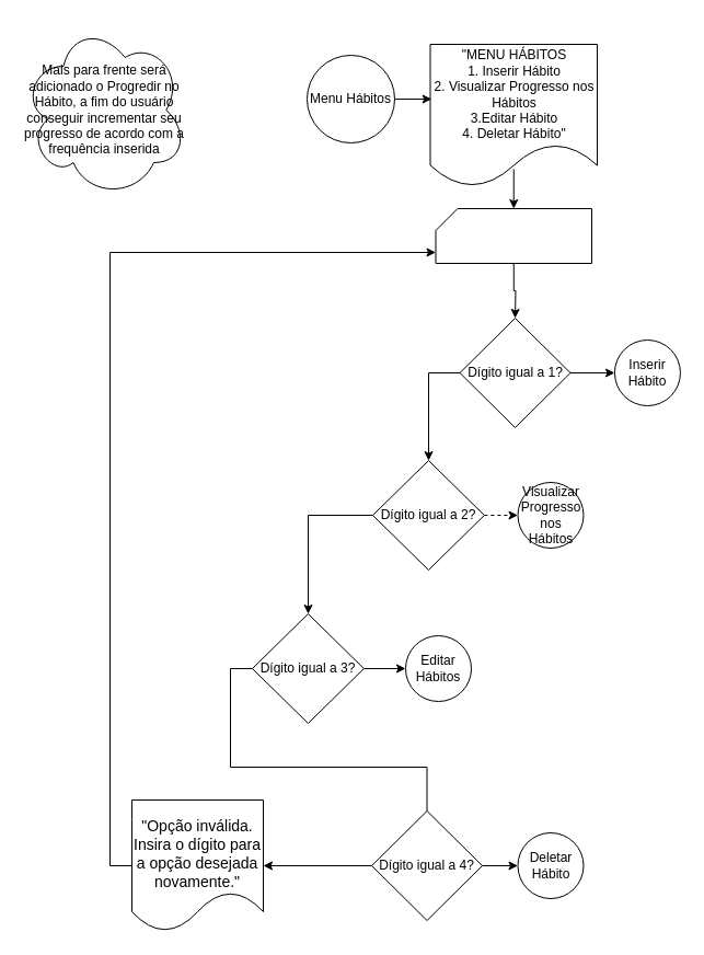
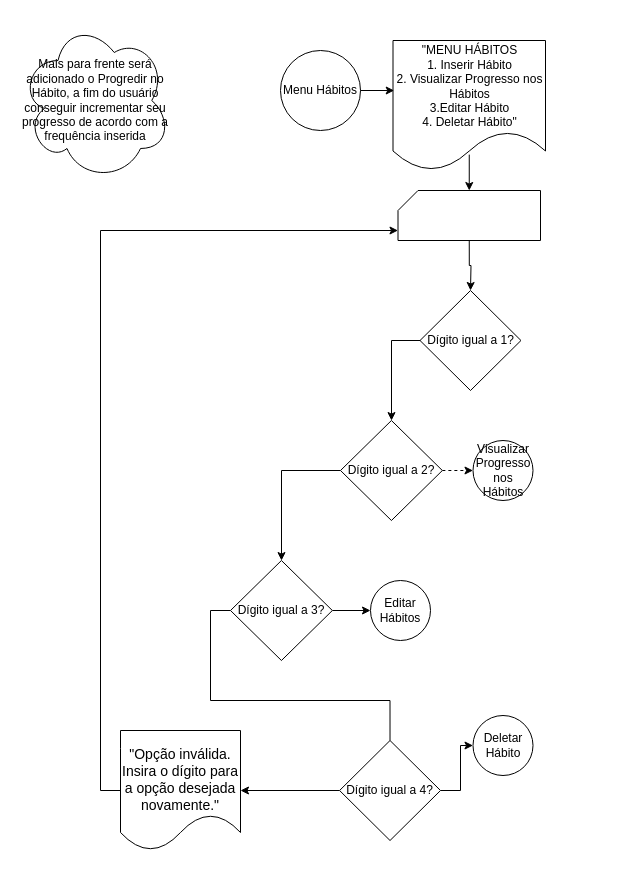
  <mxCell id="0" />
  <mxCell id="1" parent="0" />
  <mxCell id="2" value="&lt;font style=&quot;font-size: 12px;&quot;&gt;Menu Hábitos&lt;/font&gt;" style="ellipse;whiteSpace=wrap;html=1;" parent="1" vertex="1"><mxGeometry x="280" y="50" width="80" height="80" as="geometry" /></mxCell>
  <mxCell id="3" value="&quot;MENU HÁBITOS&lt;div&gt;1. Inserir Hábito&lt;div&gt;2. Visualizar&amp;nbsp;&lt;span style=&quot;background-color: transparent; color: light-dark(rgb(0, 0, 0), rgb(255, 255, 255));&quot;&gt;Progresso nos Hábitos&lt;/span&gt;&lt;/div&gt;&lt;div&gt;3.Editar Hábito&lt;/div&gt;&lt;div&gt;4.&amp;nbsp;&lt;span style=&quot;background-color: transparent; color: light-dark(rgb(0, 0, 0), rgb(255, 255, 255));&quot;&gt;Deletar Hábito&quot;&lt;/span&gt;&lt;/div&gt;&lt;/div&gt;" style="shape=document;whiteSpace=wrap;html=1;boundedLbl=1;" parent="1" vertex="1"><mxGeometry x="392.5" y="40" width="152.5" height="130" as="geometry" /></mxCell>
  <mxCell id="4" style="edgeStyle=orthogonalEdgeStyle;rounded=0;orthogonalLoop=1;jettySize=auto;html=1;exitX=0.5;exitY=1;exitDx=0;exitDy=0;exitPerimeter=0;" parent="1" source="26" edge="1"><mxGeometry relative="1" as="geometry"><mxPoint x="470" y="290" as="targetPoint" /></mxGeometry></mxCell>
  <mxCell id="5" value="" style="endArrow=classic;html=1;rounded=0;entryX=0.5;entryY=0;entryDx=0;entryDy=0;entryPerimeter=0;exitX=0.5;exitY=0.878;exitDx=0;exitDy=0;exitPerimeter=0;" parent="1" source="3" target="26" edge="1"><mxGeometry width="50" height="50" relative="1" as="geometry"><mxPoint x="450" y="160" as="sourcePoint" /><mxPoint x="500" y="110" as="targetPoint" /></mxGeometry></mxCell>
- <mxCell id="6" style="edgeStyle=orthogonalEdgeStyle;rounded=0;orthogonalLoop=1;jettySize=auto;html=1;exitX=1;exitY=0.5;exitDx=0;exitDy=0;entryX=0;entryY=0.5;entryDx=0;entryDy=0;" parent="1" source="8" target="9" edge="1"><mxGeometry relative="1" as="geometry" /></mxCell>
  <mxCell id="7" style="edgeStyle=orthogonalEdgeStyle;rounded=0;orthogonalLoop=1;jettySize=auto;html=1;exitX=0;exitY=0.5;exitDx=0;exitDy=0;" parent="1" source="8" target="12" edge="1"><mxGeometry relative="1" as="geometry" /></mxCell>
  <mxCell id="8" value="Dígito igual a 1?" style="rhombus;whiteSpace=wrap;html=1;" parent="1" vertex="1"><mxGeometry x="419.53" y="290" width="100.94" height="100" as="geometry" /></mxCell>
- <mxCell id="9" value="Inserir Hábito" style="ellipse;whiteSpace=wrap;html=1;aspect=fixed;" parent="1" vertex="1"><mxGeometry x="560.94" y="310" width="60" height="60" as="geometry" /></mxCell>
  <mxCell id="10" style="edgeStyle=orthogonalEdgeStyle;rounded=0;orthogonalLoop=1;jettySize=auto;html=1;exitX=1;exitY=0.5;exitDx=0;exitDy=0;entryX=0;entryY=0.5;entryDx=0;entryDy=0;dashed=1;" parent="1" source="12" target="13" edge="1"><mxGeometry relative="1" as="geometry" /></mxCell>
  <mxCell id="11" style="edgeStyle=orthogonalEdgeStyle;rounded=0;orthogonalLoop=1;jettySize=auto;html=1;exitX=0;exitY=0.5;exitDx=0;exitDy=0;" parent="1" source="12" target="16" edge="1"><mxGeometry relative="1" as="geometry" /></mxCell>
  <mxCell id="12" value="Dígito igual a 2?" style="rhombus;whiteSpace=wrap;html=1;" parent="1" vertex="1"><mxGeometry x="340" y="420" width="101.87" height="100" as="geometry" /></mxCell>
  <mxCell id="13" value="Visualizar Progresso nos Hábitos" style="ellipse;whiteSpace=wrap;html=1;aspect=fixed;" parent="1" vertex="1"><mxGeometry x="472.5" y="440" width="60" height="60" as="geometry" /></mxCell>
  <mxCell id="14" style="edgeStyle=orthogonalEdgeStyle;rounded=0;orthogonalLoop=1;jettySize=auto;html=1;exitX=1;exitY=0.5;exitDx=0;exitDy=0;entryX=0;entryY=0.5;entryDx=0;entryDy=0;" parent="1" source="16" target="17" edge="1"><mxGeometry relative="1" as="geometry" /></mxCell>
  <mxCell id="15" style="edgeStyle=orthogonalEdgeStyle;rounded=0;orthogonalLoop=1;jettySize=auto;html=1;exitX=0;exitY=0.5;exitDx=0;exitDy=0;entryX=0.5;entryY=0;entryDx=0;entryDy=0;endArrow=none;" parent="1" source="16" target="20" edge="1"><mxGeometry relative="1" as="geometry" /></mxCell>
  <mxCell id="16" value="Dígito igual a 3?" style="rhombus;whiteSpace=wrap;html=1;" parent="1" vertex="1"><mxGeometry x="230" y="560" width="101.87" height="100" as="geometry" /></mxCell>
  <mxCell id="17" value="Editar Hábitos" style="ellipse;whiteSpace=wrap;html=1;aspect=fixed;" parent="1" vertex="1"><mxGeometry x="370" y="580" width="60" height="60" as="geometry" /></mxCell>
  <mxCell id="18" style="edgeStyle=orthogonalEdgeStyle;rounded=0;orthogonalLoop=1;jettySize=auto;html=1;exitX=1;exitY=0.5;exitDx=0;exitDy=0;entryX=0;entryY=0.5;entryDx=0;entryDy=0;" parent="1" source="20" target="21" edge="1"><mxGeometry relative="1" as="geometry" /></mxCell>
  <mxCell id="19" value="" style="edgeStyle=orthogonalEdgeStyle;rounded=0;orthogonalLoop=1;jettySize=auto;html=1;" parent="1" source="20" target="23" edge="1"><mxGeometry relative="1" as="geometry" /></mxCell>
  <mxCell id="20" value="Dígito igual a 4?" style="rhombus;whiteSpace=wrap;html=1;" parent="1" vertex="1"><mxGeometry x="339.07" y="740" width="100.93" height="100" as="geometry" /></mxCell>
- <mxCell id="21" value="Deletar Hábito" style="ellipse;whiteSpace=wrap;html=1;aspect=fixed;" parent="1" vertex="1"><mxGeometry x="472.5" y="760" width="60" height="60" as="geometry" /></mxCell>
+ <mxCell id="21" value="Deletar Hábito" style="ellipse;whiteSpace=wrap;html=1;aspect=fixed;" parent="1" vertex="1"><mxGeometry x="472.5" y="715" width="60" height="60" as="geometry" /></mxCell>
  <mxCell id="22" style="edgeStyle=orthogonalEdgeStyle;rounded=0;orthogonalLoop=1;jettySize=auto;html=1;exitX=1;exitY=0.5;exitDx=0;exitDy=0;entryX=0.008;entryY=0.389;entryDx=0;entryDy=0;entryPerimeter=0;" parent="1" source="2" target="3" edge="1"><mxGeometry relative="1" as="geometry" /></mxCell>
  <mxCell id="23" value="&lt;div&gt;&lt;br&gt;&lt;/div&gt;&lt;div&gt;&lt;font style=&quot;font-size: 14px;&quot;&gt;&quot;Opção inválida. Insira o dígito para a opção desejada novamente.&quot;&lt;/font&gt;&lt;/div&gt;" style="shape=document;whiteSpace=wrap;html=1;boundedLbl=1;" parent="1" vertex="1"><mxGeometry x="120" y="730" width="120" height="120" as="geometry" /></mxCell>
  <mxCell id="24" style="edgeStyle=orthogonalEdgeStyle;rounded=0;orthogonalLoop=1;jettySize=auto;html=1;exitX=0;exitY=0.5;exitDx=0;exitDy=0;entryX=0;entryY=0;entryDx=0;entryDy=40;entryPerimeter=0;" parent="1" source="23" target="26" edge="1"><mxGeometry relative="1" as="geometry" /></mxCell>
  <mxCell id="25" value="" style="group" parent="1" vertex="1" connectable="0"><mxGeometry x="397.5" y="190" width="142.5" height="50" as="geometry" /></mxCell>
  <mxCell id="26" value="" style="verticalLabelPosition=bottom;verticalAlign=top;html=1;shape=card;whiteSpace=wrap;size=20;arcSize=12;" parent="25" vertex="1"><mxGeometry width="142.5" height="50" as="geometry" /></mxCell>
  <mxCell id="27" value="Mais para frente será adicionado o Progredir no Hábito, a fim do usuário conseguir incrementar seu progresso de acordo com a frequência inserida" style="ellipse;shape=cloud;whiteSpace=wrap;html=1;" parent="1" vertex="1"><mxGeometry x="20" y="20" width="150" height="160" as="geometry" /></mxCell>
